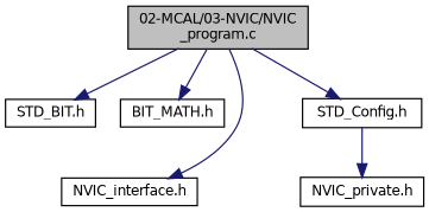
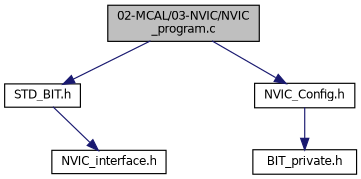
  digraph {
    node [color=black fillcolor=white fontname=Helvetica fontsize=10 shape=record style=filled]
    edge [color=midnightblue fontname=Helvetica fontsize=10 labelfontname=Helvetica labelfontsize=10 style=solid]
    n1 [fillcolor=grey75 fontcolor=black height=0.2 label="02-MCAL/03-NVIC/NVIC\l_program.c" width=0.4]
    n2 [height=0.2 label="STD_BIT.h" width=0.4]
-   n3 [height=0.2 label="BIT_MATH.h" width=0.4]
    n4 [height=0.2 label="NVIC_interface.h" width=0.4]
-   n5 [height=0.2 label="STD_Config.h" width=0.4]
-   n6 [height=0.2 label="NVIC_private.h" width=0.4]
+   n5 [height=0.2 label="NVIC_Config.h" width=0.4]
+   n6 [height=0.2 label="BIT_private.h" width=0.4]
    n1 -> n2
-   n1 -> n3
-   n1 -> n4
+   n2 -> n4
    n1 -> n5
    n5 -> n6
  }
